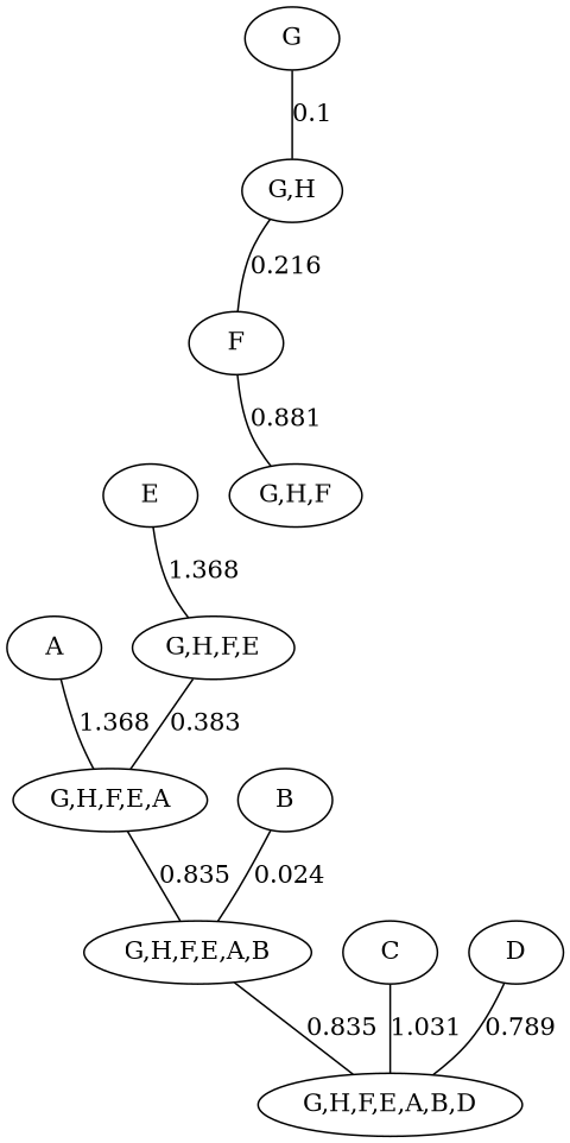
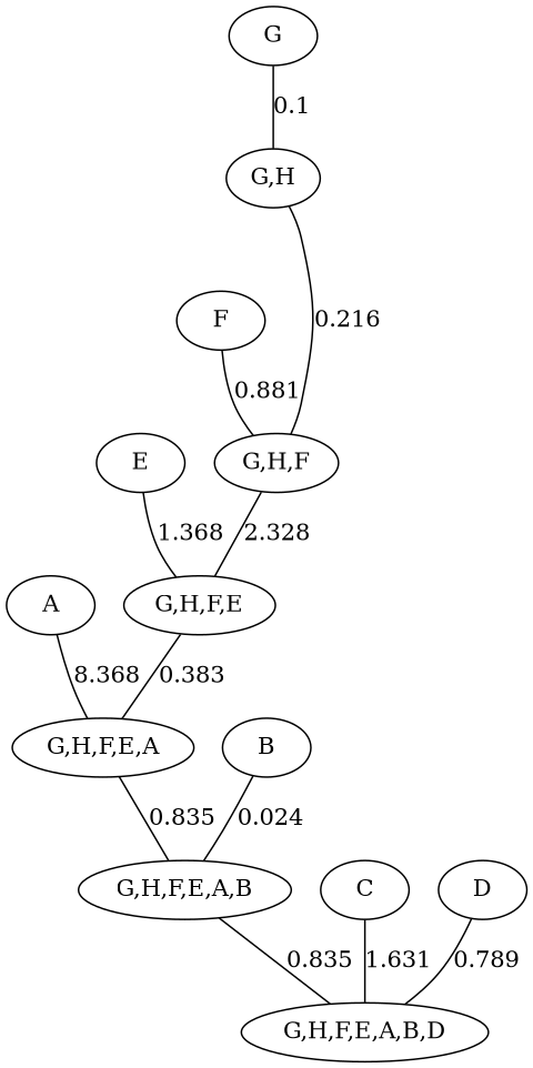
  graph {
    A
    "G,H,F,E,A"
    "G,H,F,E,A,B"
    "G,H,F,E,A,B,D"
    B
    C
    D
    E
    "G,H,F,E"
    F
    "G,H,F"
    G
    "G,H"
-   A -- "G,H,F,E,A" [label=1.368]
+   A -- "G,H,F,E,A" [label=8.368]
    "G,H,F,E,A" -- "G,H,F,E,A,B" [label=0.835]
    "G,H,F,E,A,B" -- "G,H,F,E,A,B,D" [label=0.835]
    B -- "G,H,F,E,A,B" [label=0.024]
-   C -- "G,H,F,E,A,B,D" [label=1.031]
+   C -- "G,H,F,E,A,B,D" [label=1.631]
    D -- "G,H,F,E,A,B,D" [label=0.789]
    E -- "G,H,F,E" [label=1.368]
    "G,H,F,E" -- "G,H,F,E,A" [label=0.383]
    F -- "G,H,F" [label=0.881]
+   "G,H,F" -- "G,H,F,E" [label=2.328]
    G -- "G,H" [label=0.1]
-   "G,H" -- F [label=0.216]
+   "G,H" -- "G,H,F" [label=0.216]
  }
